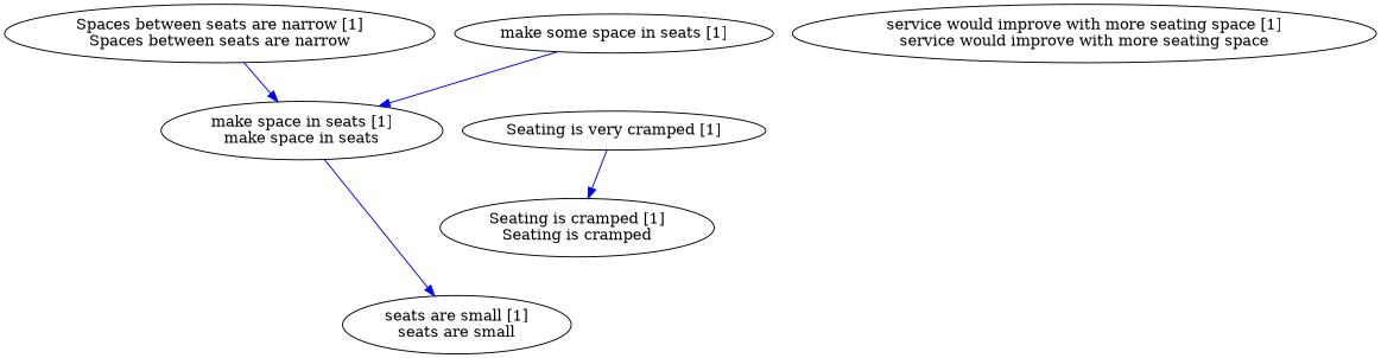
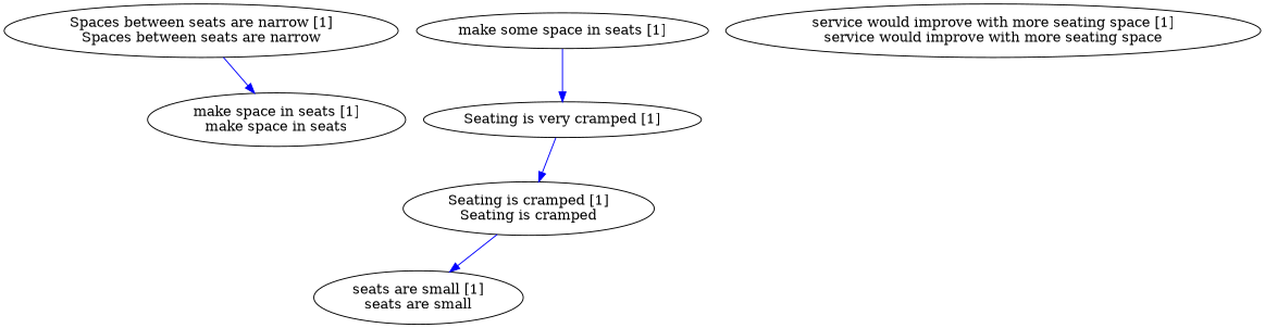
  digraph {
    edge [color=blue]
    "Seating is very cramped [1]"
    "Seating is cramped [1]\nSeating is cramped"
    "seats are small [1]\nseats are small"
    "Spaces between seats are narrow [1]\nSpaces between seats are narrow"
    "make space in seats [1]\nmake space in seats"
    "make some space in seats [1]"
    "service would improve with more seating space [1]\nservice would improve with more seating space"
    "Seating is very cramped [1]" -> "Seating is cramped [1]\nSeating is cramped"
-   "make space in seats [1]\nmake space in seats" -> "seats are small [1]\nseats are small"
+   "Seating is cramped [1]\nSeating is cramped" -> "seats are small [1]\nseats are small"
    "Spaces between seats are narrow [1]\nSpaces between seats are narrow" -> "make space in seats [1]\nmake space in seats"
-   "make some space in seats [1]" -> "make space in seats [1]\nmake space in seats"
+   "make some space in seats [1]" -> "Seating is very cramped [1]"
  }
